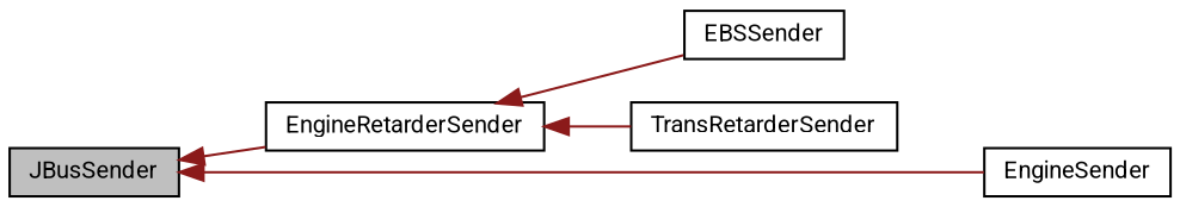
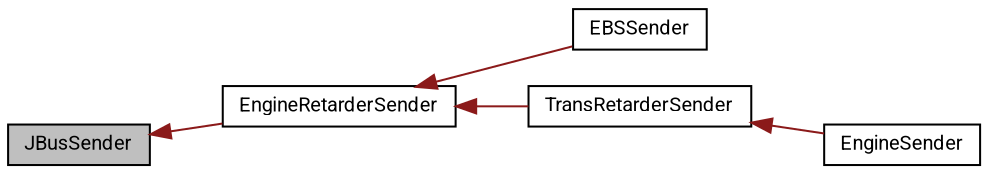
  digraph {
    fontname=Roboto
    rankdir=LR
    node [color=black fillcolor=white fontname=Roboto fontsize=10 shape=record style=filled]
    edge [color=firebrick4 dir=back fontname=Roboto fontsize=10 labelfontname=Helvetica labelfontsize=10 style=solid]
    n1 [fillcolor=grey75 fontcolor=black height=0.2 label=JBusSender width=0.4]
    n2 [height=0.2 label=EngineRetarderSender width=0.4]
    n3 [height=0.2 label=EngineSender width=0.4]
    n4 [height=0.2 label=EBSSender width=0.4]
    n5 [height=0.2 label=TransRetarderSender width=0.4]
    n1 -> n2
-   n1 -> n3
+   n5 -> n3
    n2 -> n4
    n2 -> n5
  }
